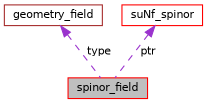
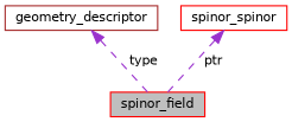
  digraph {
    node [color=red fillcolor=white fontname=Helvetica fontsize=10 shape=record style=filled]
    edge [color=darkorchid3 dir=back fontname=Helvetica fontsize=10 labelfontname=Helvetica labelfontsize=10 style=dashed]
    n1 [fillcolor=grey75 fontcolor=black height=0.2 label=spinor_field width=0.4]
-   n2 [color=brown height=0.2 label=geometry_field width=0.4]
-   n3 [height=0.2 label=suNf_spinor width=0.4]
+   n2 [color=brown height=0.2 label=geometry_descriptor width=0.4]
+   n3 [height=0.2 label=spinor_spinor width=0.4]
    n2 -> n1 [label=" type"]
    n3 -> n1 [label=" ptr"]
  }
